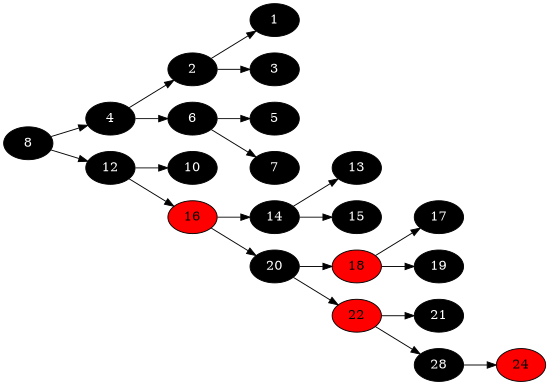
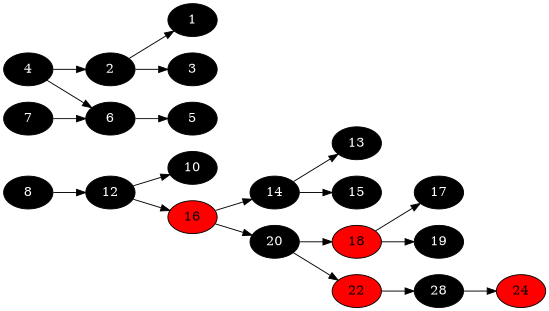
  digraph {
    rankdir=LR
    node [fillcolor=black fontcolor=white style=filled]
    8
    4
    12
    2
    6
    10
    16 [fillcolor=red fontcolor=""]
    1
    3
    5
    7
    14
    20
    13
    15
    18 [fillcolor=red fontcolor=""]
    22 [fillcolor=red fontcolor=""]
    17
    19
-   21
    n21 [label=28]
    24 [fillcolor=red fontcolor=""]
-   8 -> 4
    8 -> 12
    4 -> 2
    4 -> 6
    12 -> 10
    12 -> 16
    2 -> 1
    2 -> 3
    6 -> 5
-   6 -> 7
+   7 -> 6
    16 -> 14
    16 -> 20
    14 -> 13
    14 -> 15
    20 -> 18
    20 -> 22
    18 -> 17
    18 -> 19
-   22 -> 21
    22 -> n21
    n21 -> 24
  }
